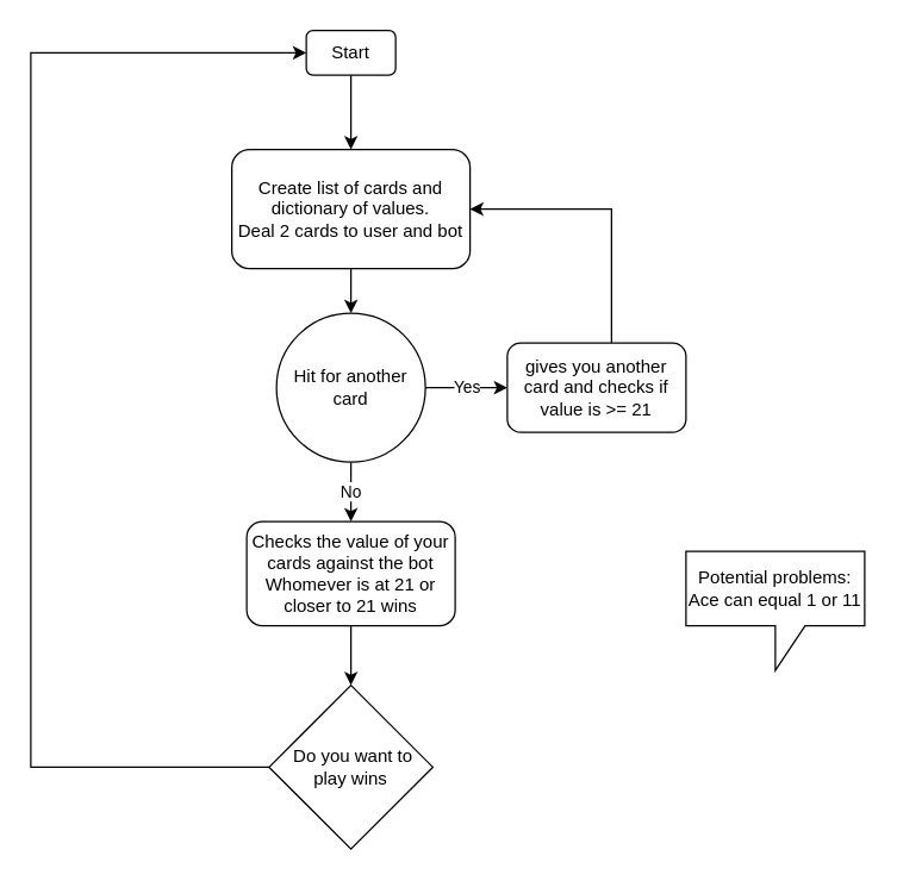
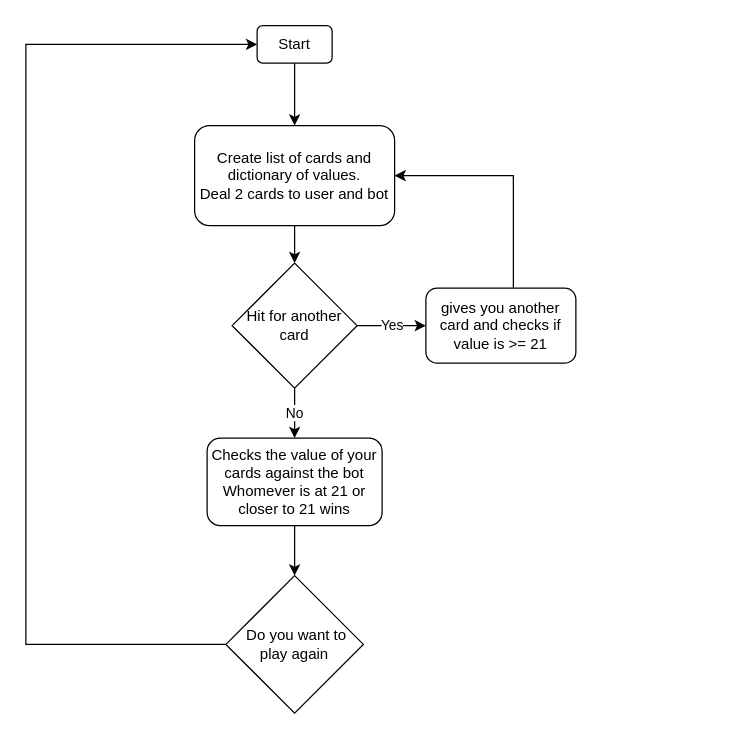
  <mxCell id="0" />
  <mxCell id="1" parent="0" />
  <mxCell id="2" style="edgeStyle=orthogonalEdgeStyle;rounded=0;orthogonalLoop=1;jettySize=auto;html=1;entryX=0.5;entryY=0;entryDx=0;entryDy=0;" edge="1" parent="1" source="3" target="6"><mxGeometry relative="1" as="geometry" /></mxCell>
  <mxCell id="3" value="Create list of cards and dictionary of values.&lt;br&gt;Deal 2 cards to user and bot" style="rounded=1;whiteSpace=wrap;html=1;" vertex="1" parent="1"><mxGeometry x="155" y="100" width="160" height="80" as="geometry" /></mxCell>
  <mxCell id="4" value="Yes" style="edgeStyle=orthogonalEdgeStyle;rounded=0;orthogonalLoop=1;jettySize=auto;html=1;entryX=0;entryY=0.5;entryDx=0;entryDy=0;" edge="1" parent="1" source="6" target="8"><mxGeometry relative="1" as="geometry" /></mxCell>
  <mxCell id="5" value="No" style="edgeStyle=orthogonalEdgeStyle;rounded=0;orthogonalLoop=1;jettySize=auto;html=1;entryX=0.5;entryY=0;entryDx=0;entryDy=0;" edge="1" parent="1" source="6" target="10"><mxGeometry relative="1" as="geometry" /></mxCell>
- <mxCell id="6" value="Hit for another card" style="ellipse;whiteSpace=wrap;html=1;" vertex="1" parent="1"><mxGeometry x="185" y="210" width="100" height="100" as="geometry" /></mxCell>
+ <mxCell id="6" value="Hit for another card" style="rhombus;whiteSpace=wrap;html=1;" vertex="1" parent="1"><mxGeometry x="185" y="210" width="100" height="100" as="geometry" /></mxCell>
  <mxCell id="7" style="edgeStyle=orthogonalEdgeStyle;rounded=0;orthogonalLoop=1;jettySize=auto;html=1;entryX=1;entryY=0.5;entryDx=0;entryDy=0;" edge="1" parent="1" source="8" target="3"><mxGeometry relative="1" as="geometry"><mxPoint x="400" y="130" as="targetPoint" /><Array as="points"><mxPoint x="410" y="140" /></Array></mxGeometry></mxCell>
  <mxCell id="8" value="gives you another card and checks if value is &amp;gt;= 21" style="rounded=1;whiteSpace=wrap;html=1;" vertex="1" parent="1"><mxGeometry x="340" y="230" width="120" height="60" as="geometry" /></mxCell>
  <mxCell id="9" style="edgeStyle=orthogonalEdgeStyle;rounded=0;orthogonalLoop=1;jettySize=auto;html=1;entryX=0.5;entryY=0;entryDx=0;entryDy=0;" edge="1" parent="1" source="10" target="12"><mxGeometry relative="1" as="geometry" /></mxCell>
  <mxCell id="10" value="Checks the value of your cards against the bot&lt;br&gt;Whomever is at 21 or closer to 21 wins" style="rounded=1;whiteSpace=wrap;html=1;" vertex="1" parent="1"><mxGeometry x="165" y="350" width="140" height="70" as="geometry" /></mxCell>
  <mxCell id="11" style="edgeStyle=orthogonalEdgeStyle;rounded=0;orthogonalLoop=1;jettySize=auto;html=1;entryX=0;entryY=0.5;entryDx=0;entryDy=0;" edge="1" parent="1" source="12" target="14"><mxGeometry relative="1" as="geometry"><mxPoint x="20" y="60" as="targetPoint" /><Array as="points"><mxPoint x="20" y="515" /><mxPoint x="20" y="35" /></Array></mxGeometry></mxCell>
- <mxCell id="12" value="&lt;span style=&quot;white-space: pre;&quot;&gt;&amp;nbsp;&lt;/span&gt;Do you want to play wins" style="rhombus;whiteSpace=wrap;html=1;" vertex="1" parent="1"><mxGeometry x="180" y="460" width="110" height="110" as="geometry" /></mxCell>
+ <mxCell id="12" value="&lt;span style=&quot;white-space: pre;&quot;&gt;&amp;nbsp;&lt;/span&gt;Do you want to play again" style="rhombus;whiteSpace=wrap;html=1;" vertex="1" parent="1"><mxGeometry x="180" y="460" width="110" height="110" as="geometry" /></mxCell>
  <mxCell id="13" style="edgeStyle=orthogonalEdgeStyle;rounded=0;orthogonalLoop=1;jettySize=auto;html=1;entryX=0.5;entryY=0;entryDx=0;entryDy=0;" edge="1" parent="1" source="14" target="3"><mxGeometry relative="1" as="geometry" /></mxCell>
  <mxCell id="14" value="Start" style="whiteSpace=wrap;html=1;rounded=1;" vertex="1" parent="1"><mxGeometry x="205" y="20" width="60" height="30" as="geometry" /></mxCell>
- <mxCell id="15" value="Potential problems:&lt;br&gt;Ace can equal 1 or 11" style="shape=callout;whiteSpace=wrap;html=1;perimeter=calloutPerimeter;" vertex="1" parent="1"><mxGeometry x="460" y="370" width="120" height="80" as="geometry" /></mxCell>
